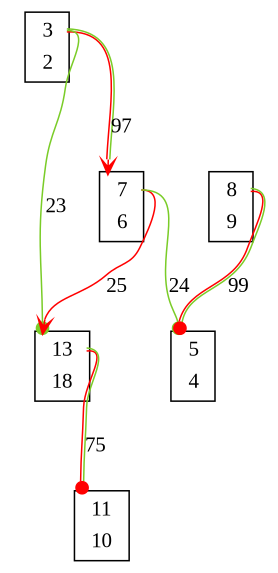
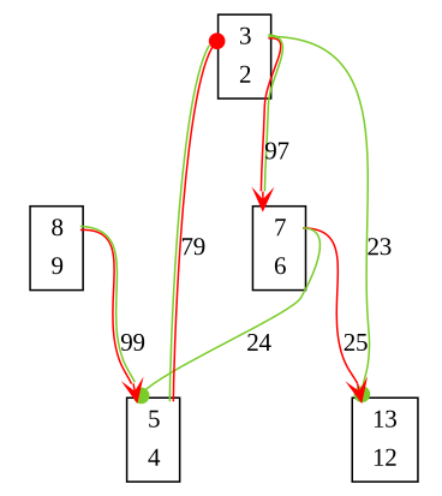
  digraph {
    fontname="Liberation Serif"
    node [color=black fillcolor=white fontname="Liberation Serif" shape=plaintext style=filled]
    edge [arrowhead=dot color="0 1 1:0.250 0.800 0.800" fontname="Liberation Serif" headport=port_0x7febb5c170a0_in tailport=port_0x7febb54101f0_out]
    n1 [label=<<TABLE bgcolor = "white"> <TR><TD BORDER = "0" PORT = "port_0x7febb54101f0_in"></TD><TD BORDER = "0" PORT = "port_">3</TD><TD BORDER = "0" PORT = "port_0x7febb54101f0_out"></TD></TR> <TR><TD BORDER = "0" PORT = "port_0x7febb63a7940_out"></TD><TD BORDER = "0" PORT = "port_">2</TD><TD BORDER = "0" PORT = "port_0x7febb63a7940_in"></TD></TR> </TABLE>>]
    n2 [label=<<TABLE bgcolor = "white"> <TR><TD BORDER = "0" PORT = "port_0x7febb5816070_in"></TD><TD BORDER = "0" PORT = "port_">7</TD><TD BORDER = "0" PORT = "port_0x7febb5816070_out"></TD></TR> <TR><TD BORDER = "0" PORT = "port_0x7febb631feb0_out"></TD><TD BORDER = "0" PORT = "port_">6</TD><TD BORDER = "0" PORT = "port_0x7febb631feb0_in"></TD></TR> </TABLE>>]
-   n3 [label=<<TABLE bgcolor = "white"> <TR><TD BORDER = "0" PORT = "port_0x7febb5c170a0_in"></TD><TD BORDER = "0" PORT = "port_">13</TD><TD BORDER = "0" PORT = "port_0x7febb5c170a0_out"></TD></TR> <TR><TD BORDER = "0" PORT = "port_0x7febb63a79d0_out"></TD><TD BORDER = "0" PORT = "port_">18</TD><TD BORDER = "0" PORT = "port_0x7febb63a79d0_in"></TD></TR> </TABLE>>]
+   n3 [label=<<TABLE bgcolor = "white"> <TR><TD BORDER = "0" PORT = "port_0x7febb5c170a0_in"></TD><TD BORDER = "0" PORT = "port_">13</TD><TD BORDER = "0" PORT = "port_0x7febb5c170a0_out"></TD></TR> <TR><TD BORDER = "0" PORT = "port_0x7febb63a79d0_out"></TD><TD BORDER = "0" PORT = "port_">12</TD><TD BORDER = "0" PORT = "port_0x7febb63a79d0_in"></TD></TR> </TABLE>>]
    n4 [label=<<TABLE bgcolor = "white"> <TR><TD BORDER = "0" PORT = "port_0x7febb63a7280_in"></TD><TD BORDER = "0" PORT = "port_">5</TD><TD BORDER = "0" PORT = "port_0x7febb63a7280_out"></TD></TR> <TR><TD BORDER = "0" PORT = "port_0x7febb54102b0_out"></TD><TD BORDER = "0" PORT = "port_">4</TD><TD BORDER = "0" PORT = "port_0x7febb54102b0_in"></TD></TR> </TABLE>>]
-   n5 [label=<<TABLE bgcolor = "white"> <TR><TD BORDER = "0" PORT = "port_0x7febb63a7400_in"></TD><TD BORDER = "0" PORT = "port_">11</TD><TD BORDER = "0" PORT = "port_0x7febb63a7400_out"></TD></TR> <TR><TD BORDER = "0" PORT = "port_0x7febb63a7310_out"></TD><TD BORDER = "0" PORT = "port_">10</TD><TD BORDER = "0" PORT = "port_0x7febb63a7310_in"></TD></TR> </TABLE>>]
    n6 [label=<<TABLE bgcolor = "white"> <TR><TD BORDER = "0" PORT = "port_0x7febb54102e0_in"></TD><TD BORDER = "0" PORT = "port_">8</TD><TD BORDER = "0" PORT = "port_0x7febb54102e0_out"></TD></TR> <TR><TD BORDER = "0" PORT = "port_0x7febb54103d0_out"></TD><TD BORDER = "0" PORT = "port_">9</TD><TD BORDER = "0" PORT = "port_0x7febb54103d0_in"></TD></TR> </TABLE>>]
    n1 -> n2 [arrowhead=vee headport=port_0x7febb5816070_in label=97]
    n1 -> n3 [color="0.250 0.800 0.800" label=23]
    n2 -> n3 [arrowhead=vee color="0 1 1" label=25 tailport=port_0x7febb5816070_out]
    n2 -> n4 [color="0.250 0.800 0.800" headport=port_0x7febb63a7280_in label=24 tailport=port_0x7febb5816070_out]
-   n3 -> n5 [headport=port_0x7febb63a7400_in label=75 tailport=port_0x7febb5c170a0_out]
-   n6 -> n4 [headport=port_0x7febb63a7280_in label=99 tailport=port_0x7febb54102e0_out]
+   n4 -> n1 [headport=port_0x7febb54101f0_in label=79 tailport=port_0x7febb63a7280_out]
+   n6 -> n4 [arrowhead=vee headport=port_0x7febb63a7280_in label=99 tailport=port_0x7febb54102e0_out]
  }
